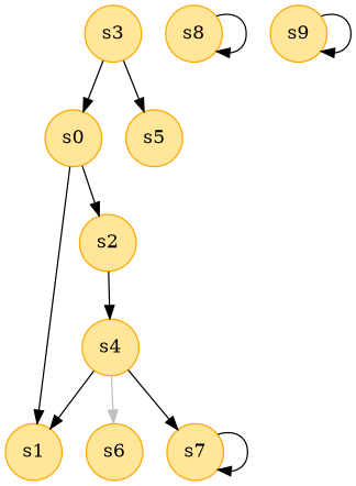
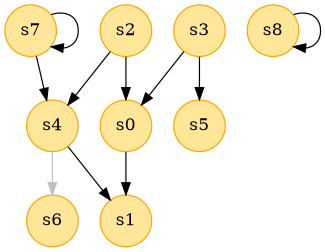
  digraph {
    node [color=orange fillcolor="#ffe699" shape=circle stroke=red style=filled]
    s0
    s1
    s2
    s4
    s3
    s5
    s6
    s7
    s8
-   s9
    s0 -> s1 [color=black]
-   s0 -> s2
+   s2 -> s0
    s2 -> s4
    s4 -> s1
    s4 -> s6 [color=grey]
-   s4 -> s7
+   s7 -> s4
    s3 -> s0
    s3 -> s5
    s7 -> s7
    s8 -> s8
-   s9 -> s9
  }
